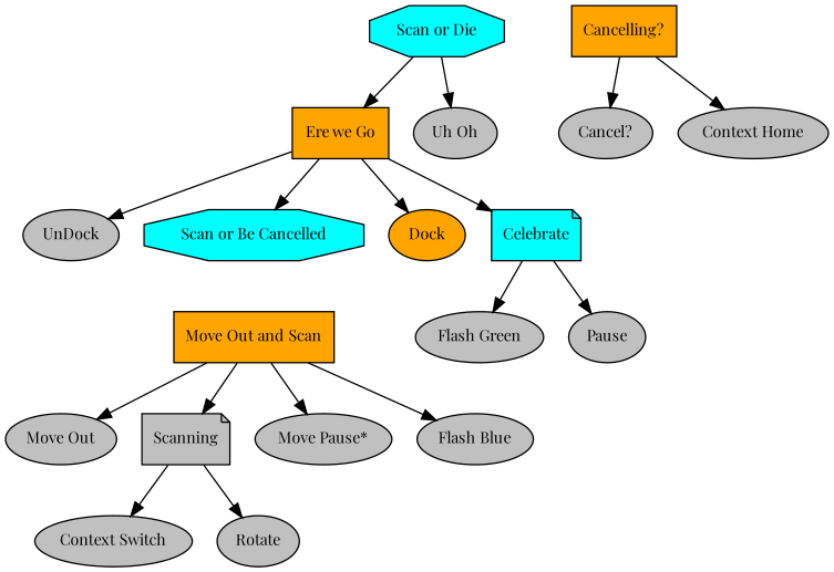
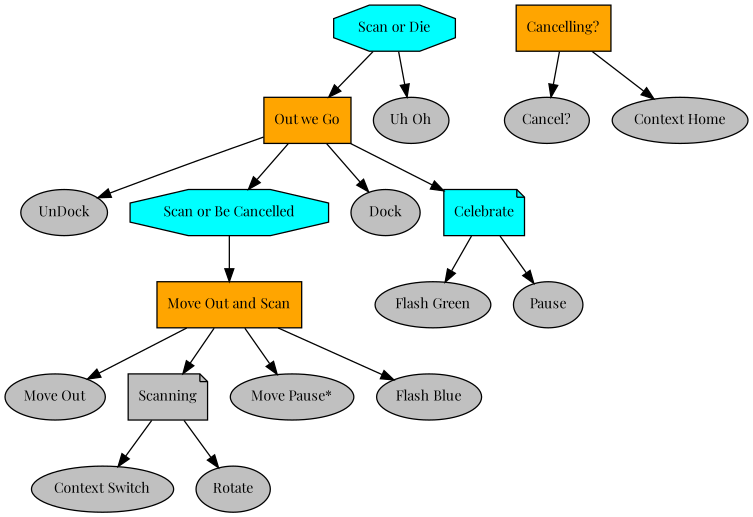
  digraph {
    fontname="Playfair Display"
    node [fillcolor=gray fontcolor=black fontname="Playfair Display" fontsize=11 shape=ellipse style=filled]
    edge [fontname="Playfair Display"]
    "Scan or Die" [fillcolor=cyan shape=octagon]
-   "Ere we Go" [fillcolor=orange shape=box]
+   "Ere we Go" [fillcolor=orange shape=box label="Out we Go"]
    "Uh Oh"
    UnDock
    "Scan or Be Cancelled" [fillcolor=cyan shape=octagon]
-   Dock [fillcolor=orange]
+   Dock
    Celebrate [fillcolor=cyan shape=note]
    "Move Out and Scan" [fillcolor=orange shape=box]
    "Flash Green"
    Pause
    "Cancelling?" [fillcolor=orange shape=box]
    "Cancel?"
    n13 [label="Context Home"]
    "Move Out"
    Scanning [shape=note]
    n16 [label="Move Pause*"]
    "Flash Blue"
    "Context Switch"
    Rotate
    "Scan or Die" -> "Ere we Go"
    "Scan or Die" -> "Uh Oh"
    "Ere we Go" -> UnDock
    "Ere we Go" -> "Scan or Be Cancelled"
    "Ere we Go" -> Dock
    "Ere we Go" -> Celebrate
+   "Scan or Be Cancelled" -> "Move Out and Scan"
    Celebrate -> "Flash Green"
    Celebrate -> Pause
    "Move Out and Scan" -> "Move Out"
    "Move Out and Scan" -> Scanning
    "Move Out and Scan" -> n16
    "Move Out and Scan" -> "Flash Blue"
    "Cancelling?" -> "Cancel?"
    "Cancelling?" -> n13
    Scanning -> "Context Switch"
    Scanning -> Rotate
  }
